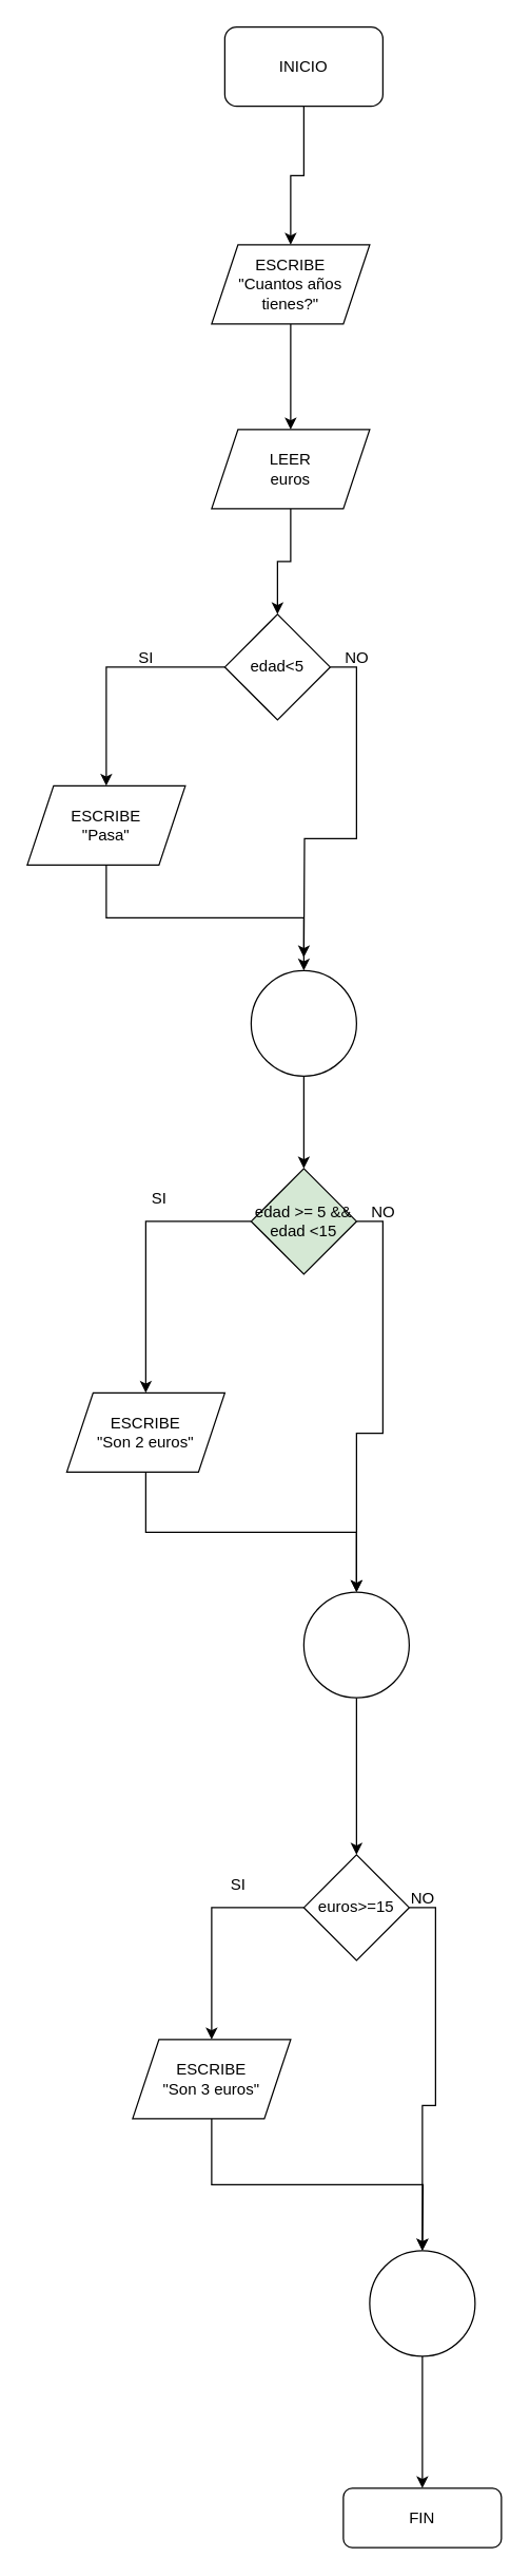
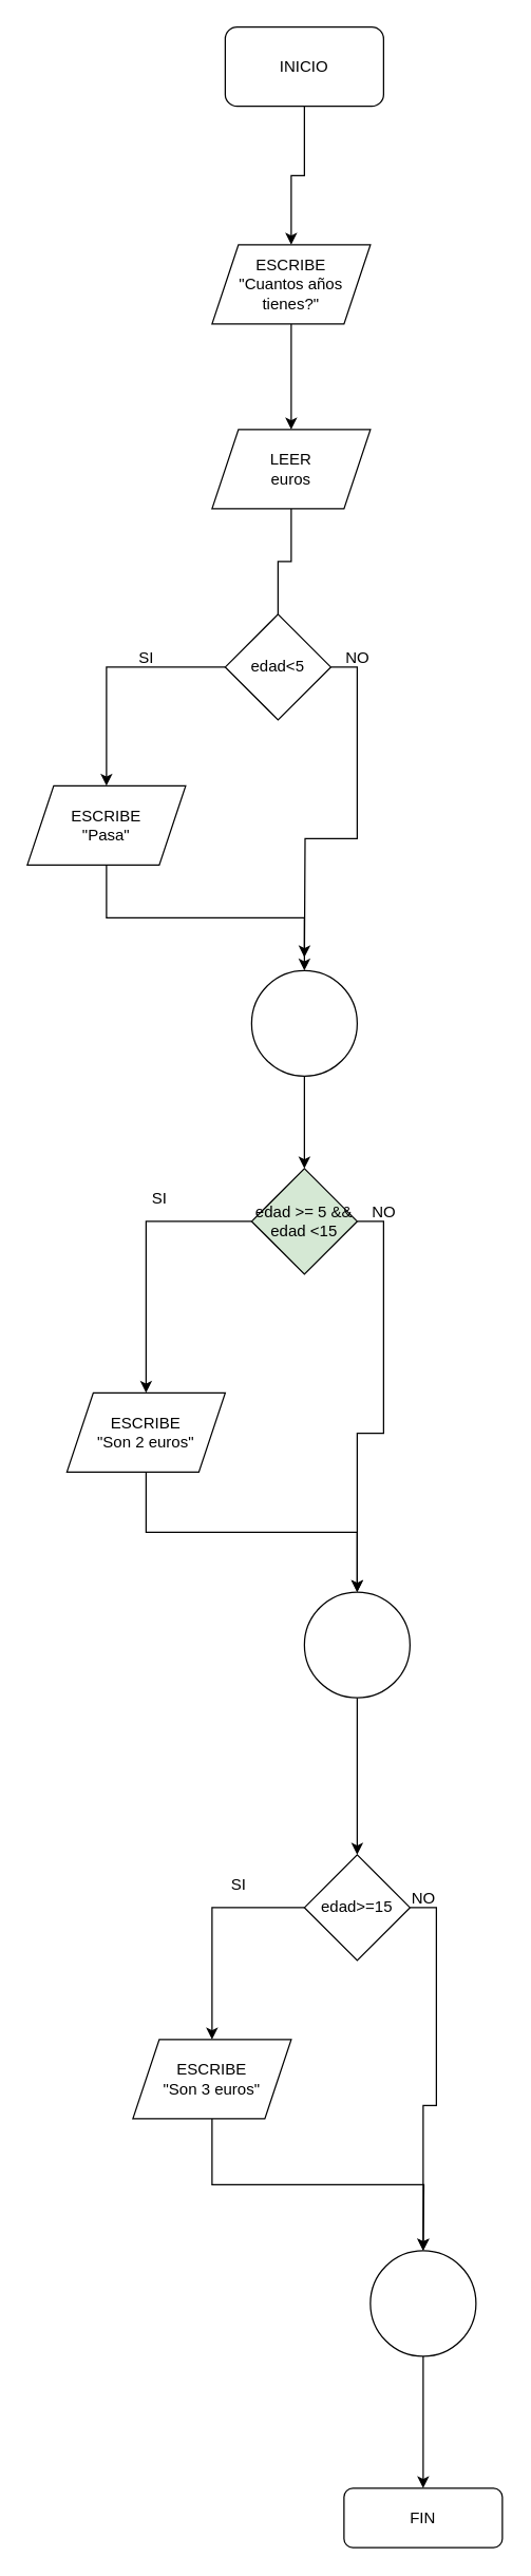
  <mxCell id="0" />
  <mxCell id="1" parent="0" />
  <mxCell id="2" style="edgeStyle=orthogonalEdgeStyle;rounded=0;orthogonalLoop=1;jettySize=auto;html=1;exitX=0.5;exitY=1;exitDx=0;exitDy=0;" edge="1" parent="1" source="3" target="5"><mxGeometry relative="1" as="geometry" /></mxCell>
  <mxCell id="3" value="INICIO" style="rounded=1;whiteSpace=wrap;html=1;" vertex="1" parent="1"><mxGeometry x="170" y="20" width="120" height="60" as="geometry" /></mxCell>
  <mxCell id="4" style="edgeStyle=orthogonalEdgeStyle;rounded=0;orthogonalLoop=1;jettySize=auto;html=1;exitX=0.5;exitY=1;exitDx=0;exitDy=0;" edge="1" parent="1" source="5" target="7"><mxGeometry relative="1" as="geometry" /></mxCell>
  <mxCell id="5" value="ESCRIBE&lt;br&gt;&quot;Cuantos años tienes?&quot;" style="shape=parallelogram;perimeter=parallelogramPerimeter;whiteSpace=wrap;html=1;fixedSize=1;" vertex="1" parent="1"><mxGeometry x="160" y="185" width="120" height="60" as="geometry" /></mxCell>
- <mxCell id="6" style="edgeStyle=orthogonalEdgeStyle;rounded=0;orthogonalLoop=1;jettySize=auto;html=1;exitX=0.5;exitY=1;exitDx=0;exitDy=0;entryX=0.5;entryY=0;entryDx=0;entryDy=0;" edge="1" parent="1" source="7" target="10"><mxGeometry relative="1" as="geometry" /></mxCell>
+ <mxCell id="6" style="edgeStyle=orthogonalEdgeStyle;rounded=0;orthogonalLoop=1;jettySize=auto;html=1;exitX=0.5;exitY=1;exitDx=0;exitDy=0;entryX=0.5;entryY=0;entryDx=0;entryDy=0;endArrow=none;" edge="1" parent="1" source="7" target="10"><mxGeometry relative="1" as="geometry" /></mxCell>
  <mxCell id="7" value="LEER&lt;br&gt;euros" style="shape=parallelogram;perimeter=parallelogramPerimeter;whiteSpace=wrap;html=1;fixedSize=1;" vertex="1" parent="1"><mxGeometry x="160" y="325" width="120" height="60" as="geometry" /></mxCell>
  <mxCell id="8" style="edgeStyle=orthogonalEdgeStyle;rounded=0;orthogonalLoop=1;jettySize=auto;html=1;exitX=0;exitY=0.5;exitDx=0;exitDy=0;" edge="1" parent="1" source="10" target="12"><mxGeometry relative="1" as="geometry" /></mxCell>
  <mxCell id="9" style="edgeStyle=orthogonalEdgeStyle;rounded=0;orthogonalLoop=1;jettySize=auto;html=1;exitX=1;exitY=0.5;exitDx=0;exitDy=0;" edge="1" parent="1" source="10"><mxGeometry relative="1" as="geometry"><mxPoint x="230" y="725" as="targetPoint" /></mxGeometry></mxCell>
  <mxCell id="10" value="edad&amp;lt;5" style="rhombus;whiteSpace=wrap;html=1;" vertex="1" parent="1"><mxGeometry x="170" y="465" width="80" height="80" as="geometry" /></mxCell>
  <mxCell id="11" style="edgeStyle=orthogonalEdgeStyle;rounded=0;orthogonalLoop=1;jettySize=auto;html=1;exitX=0.5;exitY=1;exitDx=0;exitDy=0;" edge="1" parent="1" source="12" target="14"><mxGeometry relative="1" as="geometry" /></mxCell>
  <mxCell id="12" value="ESCRIBE&lt;br&gt;&quot;Pasa&quot;" style="shape=parallelogram;perimeter=parallelogramPerimeter;whiteSpace=wrap;html=1;fixedSize=1;" vertex="1" parent="1"><mxGeometry x="20" y="595" width="120" height="60" as="geometry" /></mxCell>
  <mxCell id="13" style="edgeStyle=orthogonalEdgeStyle;rounded=0;orthogonalLoop=1;jettySize=auto;html=1;exitX=0.5;exitY=1;exitDx=0;exitDy=0;entryX=0.5;entryY=0;entryDx=0;entryDy=0;" edge="1" parent="1" source="14" target="19"><mxGeometry relative="1" as="geometry" /></mxCell>
  <mxCell id="14" value="" style="ellipse;whiteSpace=wrap;html=1;aspect=fixed;" vertex="1" parent="1"><mxGeometry x="190" y="735" width="80" height="80" as="geometry" /></mxCell>
  <mxCell id="15" value="NO" style="text;html=1;align=center;verticalAlign=middle;resizable=0;points=[];autosize=1;strokeColor=none;fillColor=none;" vertex="1" parent="1"><mxGeometry x="250" y="483" width="40" height="30" as="geometry" /></mxCell>
  <mxCell id="16" value="SI" style="text;html=1;align=center;verticalAlign=middle;resizable=0;points=[];autosize=1;strokeColor=none;fillColor=none;" vertex="1" parent="1"><mxGeometry x="95" y="483" width="30" height="30" as="geometry" /></mxCell>
  <mxCell id="17" style="edgeStyle=orthogonalEdgeStyle;rounded=0;orthogonalLoop=1;jettySize=auto;html=1;exitX=0;exitY=0.5;exitDx=0;exitDy=0;" edge="1" parent="1" source="19" target="21"><mxGeometry relative="1" as="geometry" /></mxCell>
  <mxCell id="18" style="edgeStyle=orthogonalEdgeStyle;rounded=0;orthogonalLoop=1;jettySize=auto;html=1;exitX=1;exitY=0.5;exitDx=0;exitDy=0;entryX=0.5;entryY=0;entryDx=0;entryDy=0;" edge="1" parent="1" source="19" target="23"><mxGeometry relative="1" as="geometry" /></mxCell>
  <mxCell id="19" value="edad &amp;gt;= 5 &amp;amp;&amp;amp; edad &amp;lt;15" style="rhombus;whiteSpace=wrap;html=1;fillColor=#d5e8d4;" vertex="1" parent="1"><mxGeometry x="190" y="885" width="80" height="80" as="geometry" /></mxCell>
  <mxCell id="20" style="edgeStyle=orthogonalEdgeStyle;rounded=0;orthogonalLoop=1;jettySize=auto;html=1;exitX=0.5;exitY=1;exitDx=0;exitDy=0;entryX=0.5;entryY=0;entryDx=0;entryDy=0;" edge="1" parent="1" source="21" target="23"><mxGeometry relative="1" as="geometry" /></mxCell>
  <mxCell id="21" value="ESCRIBE&lt;br&gt;&quot;Son 2 euros&quot;" style="shape=parallelogram;perimeter=parallelogramPerimeter;whiteSpace=wrap;html=1;fixedSize=1;" vertex="1" parent="1"><mxGeometry x="50" y="1055" width="120" height="60" as="geometry" /></mxCell>
  <mxCell id="22" style="edgeStyle=orthogonalEdgeStyle;rounded=0;orthogonalLoop=1;jettySize=auto;html=1;exitX=0.5;exitY=1;exitDx=0;exitDy=0;" edge="1" parent="1" source="23" target="28"><mxGeometry relative="1" as="geometry" /></mxCell>
  <mxCell id="23" value="" style="ellipse;whiteSpace=wrap;html=1;aspect=fixed;" vertex="1" parent="1"><mxGeometry x="230" y="1206" width="80" height="80" as="geometry" /></mxCell>
  <mxCell id="24" value="SI" style="text;html=1;align=center;verticalAlign=middle;resizable=0;points=[];autosize=1;strokeColor=none;fillColor=none;" vertex="1" parent="1"><mxGeometry x="105" y="893" width="30" height="30" as="geometry" /></mxCell>
  <mxCell id="25" value="NO" style="text;html=1;align=center;verticalAlign=middle;resizable=0;points=[];autosize=1;strokeColor=none;fillColor=none;" vertex="1" parent="1"><mxGeometry x="270" y="903" width="40" height="30" as="geometry" /></mxCell>
  <mxCell id="26" style="edgeStyle=orthogonalEdgeStyle;rounded=0;orthogonalLoop=1;jettySize=auto;html=1;exitX=0;exitY=0.5;exitDx=0;exitDy=0;entryX=0.5;entryY=0;entryDx=0;entryDy=0;" edge="1" parent="1" source="28" target="30"><mxGeometry relative="1" as="geometry" /></mxCell>
  <mxCell id="27" style="edgeStyle=orthogonalEdgeStyle;rounded=0;orthogonalLoop=1;jettySize=auto;html=1;exitX=1;exitY=0.5;exitDx=0;exitDy=0;entryX=0.5;entryY=0;entryDx=0;entryDy=0;" edge="1" parent="1" source="28" target="32"><mxGeometry relative="1" as="geometry" /></mxCell>
- <mxCell id="28" value="euros&amp;gt;=15" style="rhombus;whiteSpace=wrap;html=1;" vertex="1" parent="1"><mxGeometry x="230" y="1405" width="80" height="80" as="geometry" /></mxCell>
+ <mxCell id="28" value="edad&amp;gt;=15" style="rhombus;whiteSpace=wrap;html=1;" vertex="1" parent="1"><mxGeometry x="230" y="1405" width="80" height="80" as="geometry" /></mxCell>
  <mxCell id="29" style="edgeStyle=orthogonalEdgeStyle;rounded=0;orthogonalLoop=1;jettySize=auto;html=1;exitX=0.5;exitY=1;exitDx=0;exitDy=0;" edge="1" parent="1" source="30"><mxGeometry relative="1" as="geometry"><mxPoint x="320" y="1705" as="targetPoint" /></mxGeometry></mxCell>
  <mxCell id="30" value="ESCRIBE&lt;br&gt;&quot;Son 3 euros&quot;" style="shape=parallelogram;perimeter=parallelogramPerimeter;whiteSpace=wrap;html=1;fixedSize=1;" vertex="1" parent="1"><mxGeometry x="100" y="1545" width="120" height="60" as="geometry" /></mxCell>
  <mxCell id="31" style="edgeStyle=orthogonalEdgeStyle;rounded=0;orthogonalLoop=1;jettySize=auto;html=1;exitX=0.5;exitY=1;exitDx=0;exitDy=0;entryX=0.5;entryY=0;entryDx=0;entryDy=0;" edge="1" parent="1" source="32" target="35"><mxGeometry relative="1" as="geometry" /></mxCell>
  <mxCell id="32" value="" style="ellipse;whiteSpace=wrap;html=1;aspect=fixed;" vertex="1" parent="1"><mxGeometry x="280" y="1705" width="80" height="80" as="geometry" /></mxCell>
  <mxCell id="33" value="NO" style="text;html=1;align=center;verticalAlign=middle;resizable=0;points=[];autosize=1;strokeColor=none;fillColor=none;" vertex="1" parent="1"><mxGeometry x="300" y="1423" width="40" height="30" as="geometry" /></mxCell>
  <mxCell id="34" value="SI" style="text;html=1;align=center;verticalAlign=middle;resizable=0;points=[];autosize=1;strokeColor=none;fillColor=none;" vertex="1" parent="1"><mxGeometry x="165" y="1413" width="30" height="30" as="geometry" /></mxCell>
  <mxCell id="35" value="FIN" style="rounded=1;whiteSpace=wrap;html=1;" vertex="1" parent="1"><mxGeometry x="260" y="1885" width="120" height="45" as="geometry" /></mxCell>
